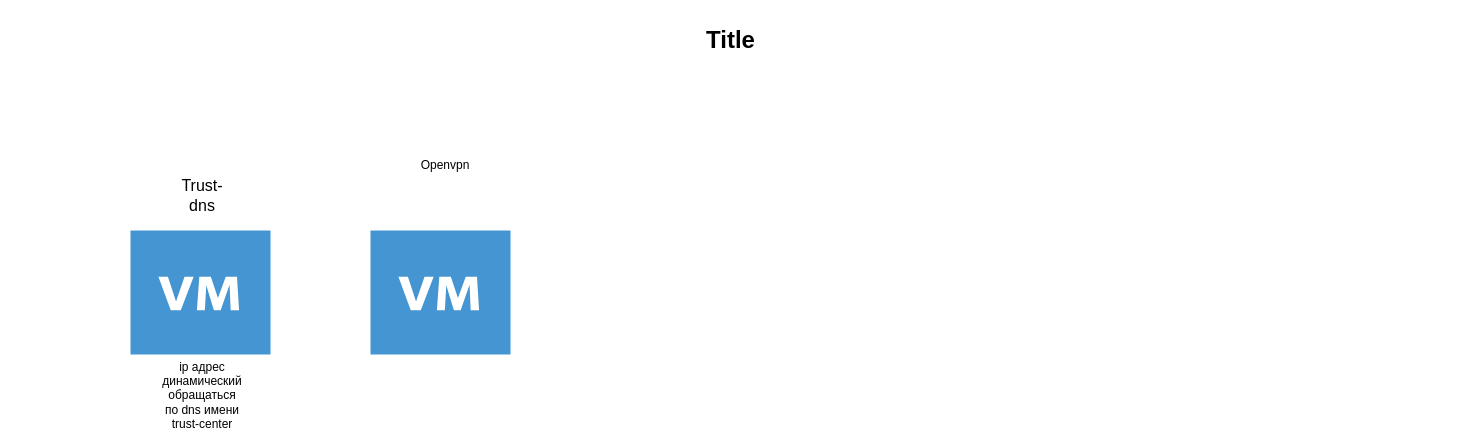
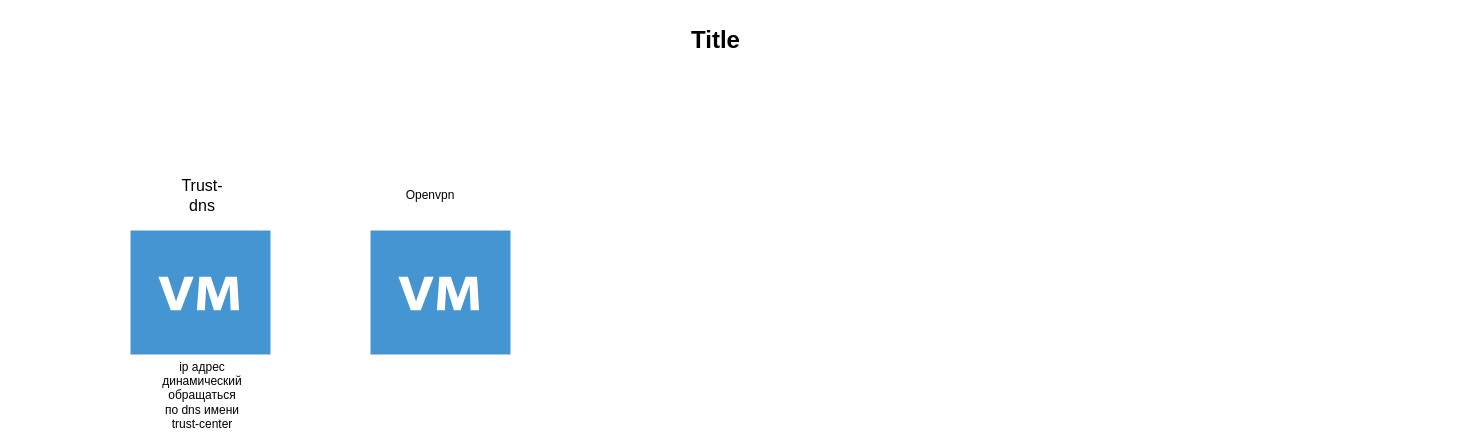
  <mxCell id="0" style=";html=1;" />
  <mxCell id="1" style=";html=1;" parent="0" />
- <mxCell id="2" value="Title" style="text;strokeColor=none;fillColor=none;html=1;fontSize=24;fontStyle=1;verticalAlign=middle;align=center;" parent="1" vertex="1"><mxGeometry x="20" y="20" width="1420" height="40" as="geometry" /></mxCell>
+ <mxCell id="2" value="Title" style="text;strokeColor=none;fillColor=none;html=1;fontSize=24;fontStyle=1;verticalAlign=middle;align=center;" parent="1" vertex="1"><mxGeometry x="5" y="20" width="1420" height="40" as="geometry" /></mxCell>
  <mxCell id="3" value="" style="shadow=0;dashed=0;html=1;strokeColor=none;fillColor=#4495D1;labelPosition=center;verticalLabelPosition=bottom;verticalAlign=top;align=center;outlineConnect=0;shape=mxgraph.veeam.2d.virtual_machine;" vertex="1" parent="1"><mxGeometry x="130" y="230" width="140" height="124" as="geometry" /></mxCell>
  <mxCell id="4" value="Trust-dns" style="text;strokeColor=none;align=center;fillColor=none;html=1;verticalAlign=middle;whiteSpace=wrap;rounded=0;fontSize=16;" vertex="1" parent="1"><mxGeometry x="172.4" y="180" width="60" height="30" as="geometry" /></mxCell>
  <mxCell id="5" value="ip адрес динамический обращаться по dns имени trust-center" style="text;strokeColor=none;align=center;fillColor=none;html=1;verticalAlign=middle;whiteSpace=wrap;rounded=0;" vertex="1" parent="1"><mxGeometry x="172.4" y="380" width="60" height="30" as="geometry" /></mxCell>
  <mxCell id="6" style="edgeStyle=orthogonalEdgeStyle;rounded=0;orthogonalLoop=1;jettySize=auto;html=1;exitX=0.5;exitY=1;exitDx=0;exitDy=0;" edge="1" parent="1" source="5" target="5"><mxGeometry relative="1" as="geometry" /></mxCell>
  <mxCell id="7" value="" style="shadow=0;dashed=0;html=1;strokeColor=none;fillColor=#4495D1;labelPosition=center;verticalLabelPosition=bottom;verticalAlign=top;align=center;outlineConnect=0;shape=mxgraph.veeam.2d.virtual_machine;" vertex="1" parent="1"><mxGeometry x="370" y="230" width="140" height="124" as="geometry" /></mxCell>
- <mxCell id="8" value="Openvpn" style="text;strokeColor=none;align=center;fillColor=none;html=1;verticalAlign=middle;whiteSpace=wrap;rounded=0;" vertex="1" parent="1"><mxGeometry x="415" y="150" width="60" height="30" as="geometry" /></mxCell>
+ <mxCell id="8" value="Openvpn" style="text;strokeColor=none;align=center;fillColor=none;html=1;verticalAlign=middle;whiteSpace=wrap;rounded=0;" vertex="1" parent="1"><mxGeometry x="400" y="180" width="60" height="30" as="geometry" /></mxCell>
